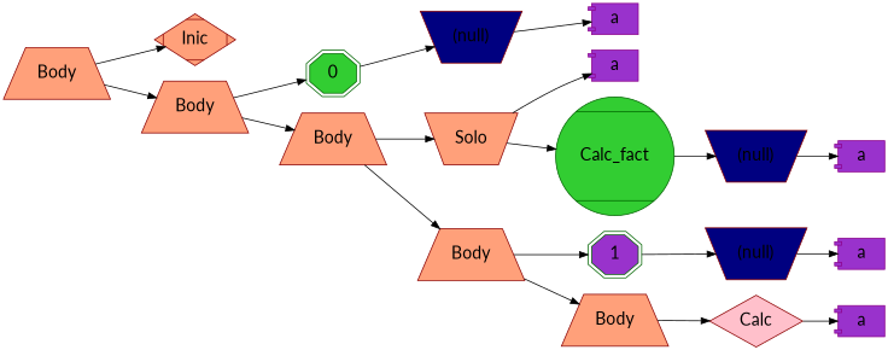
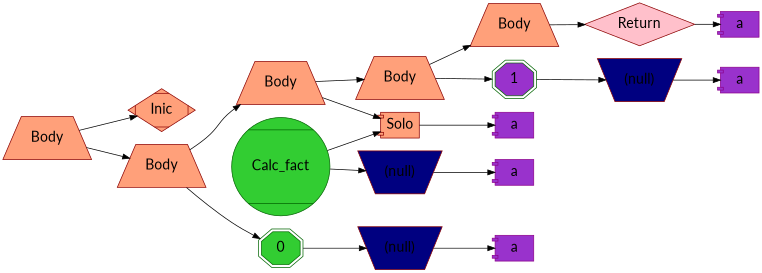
  digraph {
    fontname=Lato
    rankdir=LR
    node [color="#8B0000" fillcolor="#FFA07A" fontname=Lato fontsize=20 shape=trapezium style=filled]
    edge [color="#000000" fontname=Lato fontsize=20]
    n1 [label=Body]
    n2 [label=Inic shape=Mdiamond]
    n3 [label=Body]
    n4 [color="#006400" fillcolor="#32CD32" label=0 shape=doubleoctagon]
    n5 [label=Body]
    n6 [fillcolor="#000080" label="(null)" shape=invtrapezium]
-   n7 [label=Solo shape=invtrapezium]
+   n7 [label=Solo shape=component]
    n8 [label=Body]
    n9 [color="#8B008B" fillcolor="#9932CC" label=a shape=component]
    n10 [color="#8B008B" fillcolor="#9932CC" label=a shape=component]
    n11 [color="#006400" fillcolor="#32CD32" label=Calc_fact shape=Mcircle]
    n12 [color="#006400" fillcolor="#9932CC" label=1 shape=doubleoctagon]
    n13 [label=Body]
    n14 [fillcolor="#000080" label="(null)" shape=invtrapezium]
    n15 [color="#8B008B" fillcolor="#9932CC" label=a shape=component]
    n16 [fillcolor="#000080" label="(null)" shape=invtrapezium]
-   n17 [fillcolor="#FFC0CB" label=Calc shape=diamond]
+   n17 [fillcolor="#FFC0CB" label=Return shape=diamond]
    n18 [color="#8B008B" fillcolor="#9932CC" label=a shape=component]
    n19 [color="#8B008B" fillcolor="#9932CC" label=a shape=component]
    n1 -> n2
    n1 -> n3
    n3 -> n4
    n3 -> n5
    n4 -> n6
    n5 -> n7
    n5 -> n8
    n6 -> n9
    n7 -> n10
-   n7 -> n11
+   n11 -> n7
    n8 -> n12
    n8 -> n13
    n11 -> n14
    n12 -> n16
    n13 -> n17
    n14 -> n15
    n16 -> n18
    n17 -> n19
  }
